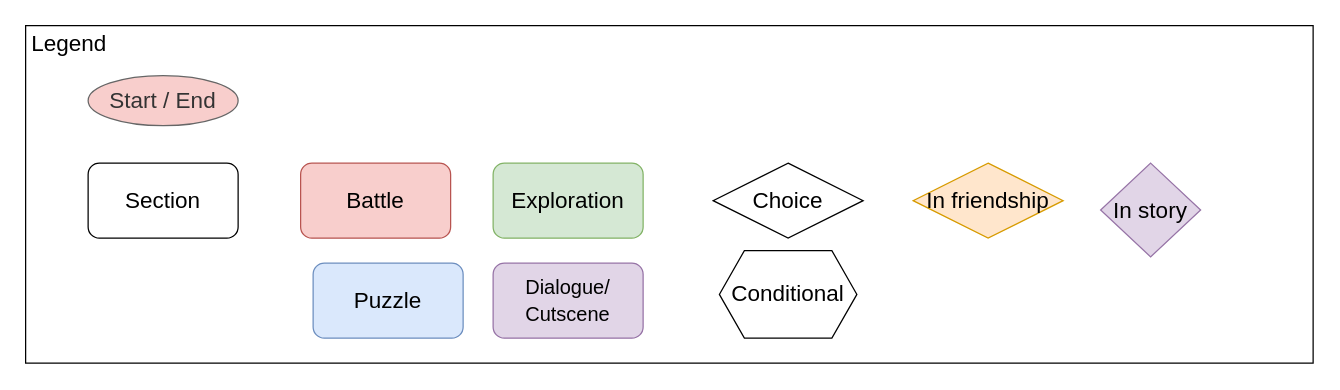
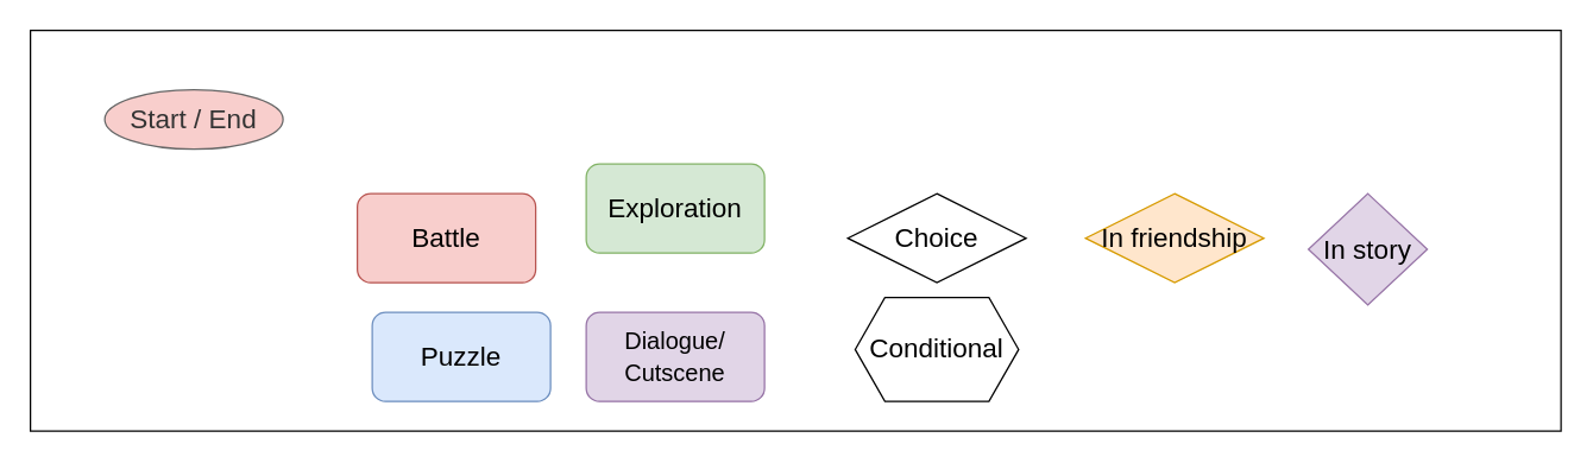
  <mxCell id="0" />
  <mxCell id="1" parent="0" />
  <mxCell id="2" value="" style="whiteSpace=wrap;html=1;labelBackgroundColor=#FFD966;labelBorderColor=none;" parent="1" vertex="1"><mxGeometry x="20" y="20" width="1030" height="270" as="geometry" /></mxCell>
  <mxCell id="3" value="Start / End" style="ellipse;whiteSpace=wrap;html=1;labelBackgroundColor=none;fontColor=#333333;fillColor=#f8cecc;strokeColor=#666666;fontSize=18;" parent="1" vertex="1"><mxGeometry x="70" y="60" width="120" height="40" as="geometry" /></mxCell>
- <mxCell id="4" value="Section" style="rounded=1;whiteSpace=wrap;html=1;labelBackgroundColor=none;fontSize=18;" parent="1" vertex="1"><mxGeometry x="70" y="130" width="120" height="60" as="geometry" /></mxCell>
  <mxCell id="5" value="Battle" style="rounded=1;whiteSpace=wrap;html=1;labelBackgroundColor=none;fillColor=#f8cecc;strokeColor=#b85450;fontSize=18;" parent="1" vertex="1"><mxGeometry x="240" y="130" width="120" height="60" as="geometry" /></mxCell>
- <mxCell id="6" value="Exploration" style="rounded=1;whiteSpace=wrap;html=1;labelBackgroundColor=none;fillColor=#d5e8d4;strokeColor=#82b366;fontSize=18;" parent="1" vertex="1"><mxGeometry x="394" y="130" width="120" height="60" as="geometry" /></mxCell>
+ <mxCell id="6" value="Exploration" style="rounded=1;whiteSpace=wrap;html=1;labelBackgroundColor=none;fillColor=#d5e8d4;strokeColor=#82b366;fontSize=18;" parent="1" vertex="1"><mxGeometry x="394" y="110" width="120" height="60" as="geometry" /></mxCell>
  <mxCell id="7" value="Puzzle" style="rounded=1;whiteSpace=wrap;html=1;labelBackgroundColor=none;fillColor=#dae8fc;strokeColor=#6c8ebf;fontSize=18;" parent="1" vertex="1"><mxGeometry x="250" y="210" width="120" height="60" as="geometry" /></mxCell>
  <mxCell id="8" value="&lt;span style=&quot;font-size: 16px&quot;&gt;Dialogue/&lt;br&gt;Cutscene&lt;br&gt;&lt;/span&gt;" style="rounded=1;whiteSpace=wrap;html=1;labelBackgroundColor=none;fillColor=#e1d5e7;strokeColor=#9673a6;fontSize=18;" parent="1" vertex="1"><mxGeometry x="394" y="210" width="120" height="60" as="geometry" /></mxCell>
  <mxCell id="9" value="Choice" style="rhombus;whiteSpace=wrap;html=1;labelBackgroundColor=none;fontColor=#000000;fontSize=18;" parent="1" vertex="1"><mxGeometry x="570" y="130" width="120" height="60" as="geometry" /></mxCell>
- <mxCell id="10" value="Legend" style="text;html=1;strokeColor=none;fillColor=none;align=center;verticalAlign=middle;whiteSpace=wrap;rounded=0;labelBackgroundColor=none;fontSize=18;fontColor=#000000;" parent="1" vertex="1"><mxGeometry x="30" y="20" width="50" height="30" as="geometry" /></mxCell>
  <mxCell id="11" value="In story" style="rhombus;whiteSpace=wrap;html=1;labelBackgroundColor=none;fontSize=18;fillColor=#e1d5e7;strokeColor=#9673a6;" parent="1" vertex="1"><mxGeometry x="880" y="130" width="80" height="75" as="geometry" /></mxCell>
  <mxCell id="12" value="In friendship" style="rhombus;whiteSpace=wrap;html=1;labelBackgroundColor=none;fontSize=18;fillColor=#ffe6cc;strokeColor=#d79b00;" parent="1" vertex="1"><mxGeometry x="730" y="130" width="120" height="60" as="geometry" /></mxCell>
  <mxCell id="13" value="&lt;font style=&quot;font-size: 18px&quot;&gt;Conditional&lt;br&gt;&lt;/font&gt;" style="shape=hexagon;perimeter=hexagonPerimeter2;whiteSpace=wrap;html=1;fixedSize=1;" parent="1" vertex="1"><mxGeometry x="575" y="200" width="110" height="70" as="geometry" /></mxCell>
